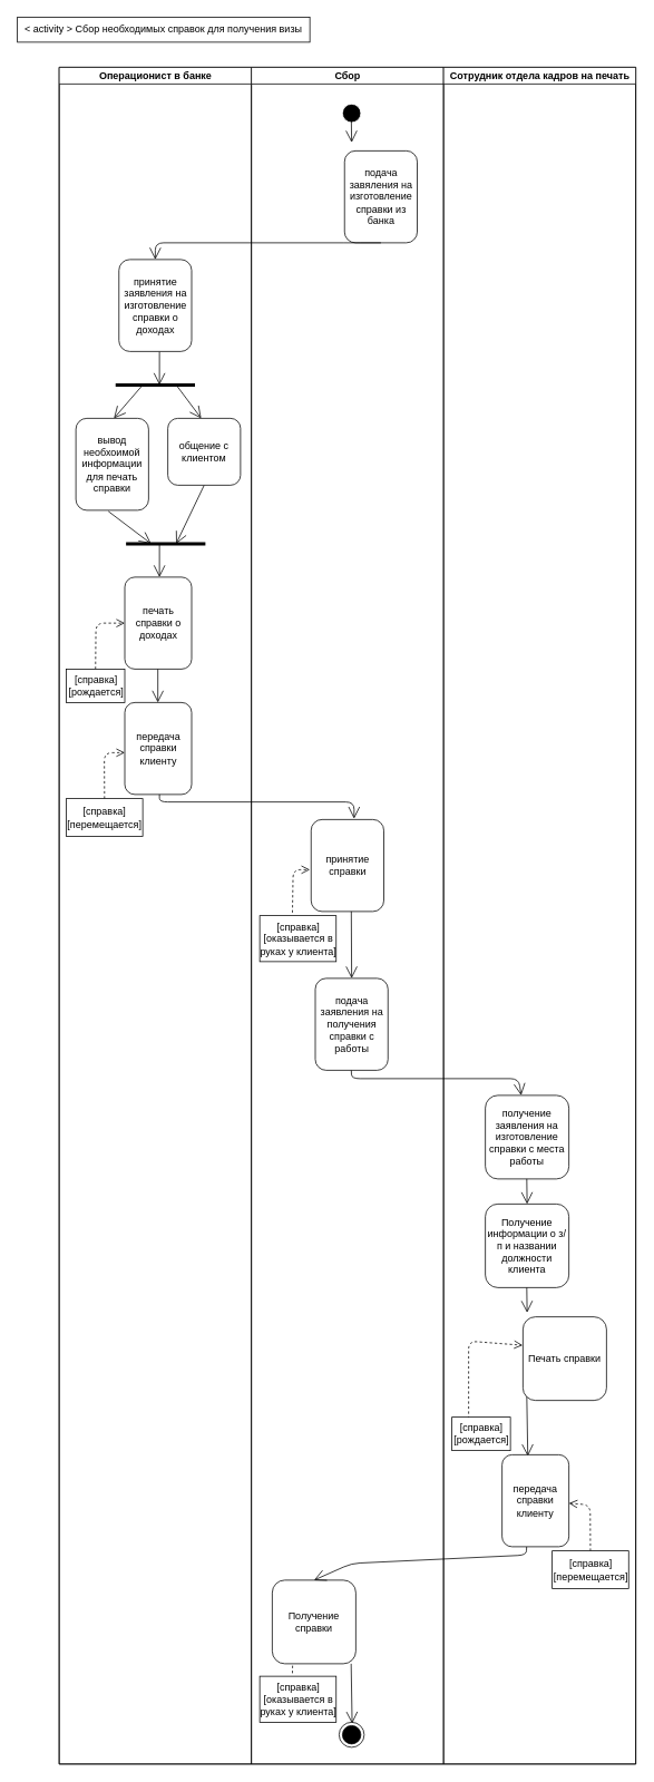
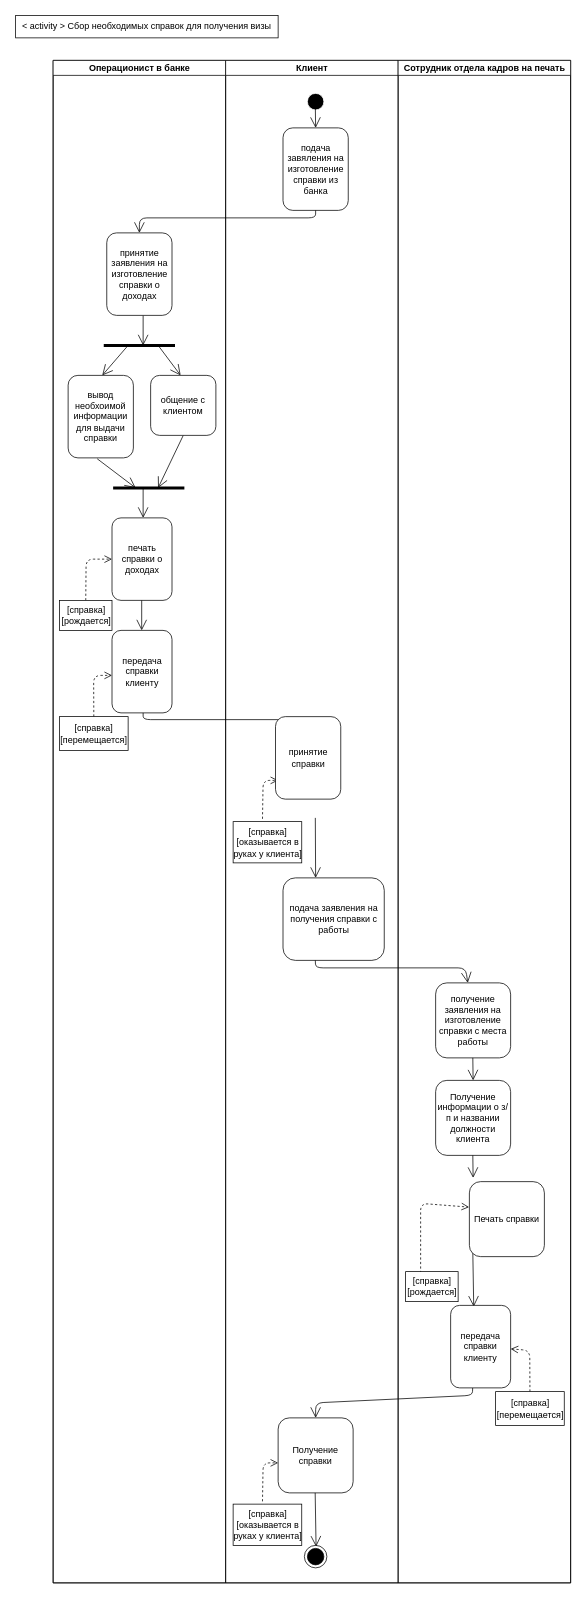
  <mxCell id="0" />
  <mxCell id="1" parent="0" />
  <mxCell id="2" value="&lt;div align=&quot;center&quot;&gt;&amp;lt; activity &amp;gt; Сбор необходимых справок для получения визы&lt;br&gt;&lt;/div&gt;" style="rounded=0;whiteSpace=wrap;html=1;align=center;" parent="1" vertex="1"><mxGeometry x="20" y="20" width="350" height="30" as="geometry" /></mxCell>
  <mxCell id="3" value="" style="endArrow=open;endFill=1;endSize=12;html=1;" edge="1" parent="1"><mxGeometry width="160" relative="1" as="geometry"><mxPoint x="190" y="420" as="sourcePoint" /><mxPoint x="190" y="460" as="targetPoint" /></mxGeometry></mxCell>
  <mxCell id="4" value="" style="endArrow=open;endFill=1;endSize=12;html=1;exitX=0.5;exitY=1;exitDx=0;exitDy=0;" edge="1" parent="1" source="23"><mxGeometry width="160" relative="1" as="geometry"><mxPoint x="-10" y="270" as="sourcePoint" /><mxPoint x="210" y="650" as="targetPoint" /></mxGeometry></mxCell>
  <mxCell id="5" value="" style="endArrow=open;endFill=1;endSize=12;html=1;" edge="1" parent="1"><mxGeometry width="160" relative="1" as="geometry"><mxPoint x="190" y="650" as="sourcePoint" /><mxPoint x="190" y="690" as="targetPoint" /></mxGeometry></mxCell>
  <mxCell id="6" value="" style="swimlane;html=1;childLayout=stackLayout;resizeParent=1;resizeParentMax=0;startSize=0;horizontal=0;horizontalStack=1;" parent="1" vertex="1"><mxGeometry x="70" y="80" width="690" height="2030" as="geometry"><mxRectangle x="230" y="150" width="30" height="50" as="alternateBounds" /></mxGeometry></mxCell>
  <mxCell id="7" value="Операционист в банке" style="swimlane;html=1;startSize=20;" parent="6" vertex="1"><mxGeometry width="230" height="2030" as="geometry" /></mxCell>
  <mxCell id="8" value="" style="html=1;verticalAlign=bottom;endArrow=open;dashed=1;endSize=8;strokeWidth=1;exitX=0.5;exitY=0;exitDx=0;exitDy=0;entryX=0;entryY=0.5;entryDx=0;entryDy=0;" edge="1" parent="7" source="9" target="19"><mxGeometry relative="1" as="geometry"><mxPoint x="30" y="870" as="sourcePoint" /><mxPoint x="-50" y="870" as="targetPoint" /><Array as="points"><mxPoint x="44" y="665" /></Array></mxGeometry></mxCell>
  <mxCell id="9" value="[справка]&lt;br&gt;[рождается]" style="html=1;strokeWidth=1;" vertex="1" parent="7"><mxGeometry x="8.5" y="720" width="70" height="40" as="geometry" /></mxCell>
  <mxCell id="10" value="" style="html=1;verticalAlign=bottom;endArrow=open;dashed=1;endSize=8;strokeWidth=1;exitX=0.5;exitY=0;exitDx=0;exitDy=0;entryX=0;entryY=0.5;entryDx=0;entryDy=0;" edge="1" parent="7" source="11"><mxGeometry relative="1" as="geometry"><mxPoint x="-100" y="875" as="sourcePoint" /><mxPoint x="78.5" y="820" as="targetPoint" /><Array as="points"><mxPoint x="54" y="820" /></Array></mxGeometry></mxCell>
  <mxCell id="11" value="[справка]&lt;br&gt;[перемещается]" style="html=1;strokeWidth=1;" vertex="1" parent="7"><mxGeometry x="8.5" y="875" width="91.5" height="45" as="geometry" /></mxCell>
- <mxCell id="12" value="вывод необхоимой информации для печать справки" style="shape=ext;rounded=1;html=1;whiteSpace=wrap;" vertex="1" parent="7"><mxGeometry x="20" y="420" width="87" height="110" as="geometry" /></mxCell>
+ <mxCell id="12" value="вывод необхоимой информации для выдачи справки" style="shape=ext;rounded=1;html=1;whiteSpace=wrap;" vertex="1" parent="7"><mxGeometry x="20" y="420" width="87" height="110" as="geometry" /></mxCell>
  <mxCell id="13" value="" style="endArrow=none;html=1;strokeWidth=4;" edge="1" parent="7"><mxGeometry width="50" height="50" relative="1" as="geometry"><mxPoint x="67.5" y="380" as="sourcePoint" /><mxPoint x="162.5" y="380" as="targetPoint" /></mxGeometry></mxCell>
  <mxCell id="14" value="" style="endArrow=none;html=1;strokeWidth=4;" edge="1" parent="7"><mxGeometry width="50" height="50" relative="1" as="geometry"><mxPoint x="80" y="570" as="sourcePoint" /><mxPoint x="175" y="570" as="targetPoint" /></mxGeometry></mxCell>
  <mxCell id="15" value="принятие заявления на изготовление справки о доходах" style="shape=ext;rounded=1;html=1;whiteSpace=wrap;" vertex="1" parent="7"><mxGeometry x="71.5" y="230" width="87" height="110" as="geometry" /></mxCell>
  <mxCell id="16" value="" style="endArrow=open;endFill=1;endSize=12;html=1;" edge="1" parent="7"><mxGeometry width="160" relative="1" as="geometry"><mxPoint x="100" y="380" as="sourcePoint" /><mxPoint x="65.5" y="420" as="targetPoint" /></mxGeometry></mxCell>
  <mxCell id="17" value="" style="endArrow=open;endFill=1;endSize=12;html=1;entryX=0.5;entryY=0;entryDx=0;entryDy=0;" edge="1" parent="7"><mxGeometry width="160" relative="1" as="geometry"><mxPoint x="140" y="380" as="sourcePoint" /><mxPoint x="170" y="420" as="targetPoint" /></mxGeometry></mxCell>
  <mxCell id="18" value="" style="endArrow=open;endFill=1;endSize=12;html=1;exitX=0.446;exitY=1.011;exitDx=0;exitDy=0;exitPerimeter=0;" edge="1" parent="7" source="12"><mxGeometry width="160" relative="1" as="geometry"><mxPoint x="107" y="650" as="sourcePoint" /><mxPoint x="110" y="570" as="targetPoint" /></mxGeometry></mxCell>
  <mxCell id="19" value="печать справки о доходах" style="shape=ext;rounded=1;html=1;whiteSpace=wrap;" vertex="1" parent="7"><mxGeometry x="78.5" y="610" width="80" height="110" as="geometry" /></mxCell>
  <mxCell id="20" value="" style="endArrow=open;endFill=1;endSize=12;html=1;" edge="1" parent="7"><mxGeometry width="160" relative="1" as="geometry"><mxPoint x="118.1" y="720" as="sourcePoint" /><mxPoint x="118.1" y="760" as="targetPoint" /></mxGeometry></mxCell>
  <mxCell id="21" value="передача справки клиенту" style="shape=ext;rounded=1;html=1;whiteSpace=wrap;" vertex="1" parent="7"><mxGeometry x="78.5" y="760" width="80" height="110" as="geometry" /></mxCell>
  <mxCell id="22" value="" style="endArrow=open;endFill=1;endSize=12;html=1;" edge="1" parent="7"><mxGeometry width="160" relative="1" as="geometry"><mxPoint x="120" y="870" as="sourcePoint" /><mxPoint x="352.9" y="899" as="targetPoint" /><Array as="points"><mxPoint x="120" y="879" /><mxPoint x="353" y="879" /></Array></mxGeometry></mxCell>
  <mxCell id="23" value="общение с клиентом" style="shape=ext;rounded=1;html=1;whiteSpace=wrap;" vertex="1" parent="7"><mxGeometry x="130" y="420" width="87" height="80" as="geometry" /></mxCell>
- <mxCell id="24" value="Сбор" style="swimlane;html=1;startSize=20;" parent="6" vertex="1"><mxGeometry x="230" width="230" height="2030" as="geometry" /></mxCell>
+ <mxCell id="24" value="Клиент" style="swimlane;html=1;startSize=20;" parent="6" vertex="1"><mxGeometry x="230" width="230" height="2030" as="geometry" /></mxCell>
  <mxCell id="25" value="" style="html=1;verticalAlign=bottom;endArrow=open;dashed=1;endSize=8;strokeWidth=1;exitX=0.428;exitY=-0.067;exitDx=0;exitDy=0;exitPerimeter=0;" edge="1" parent="24" source="28"><mxGeometry relative="1" as="geometry"><mxPoint x="-228.5" y="865" as="sourcePoint" /><mxPoint x="70" y="960" as="targetPoint" /><Array as="points"><mxPoint x="50" y="960" /></Array></mxGeometry></mxCell>
  <mxCell id="26" value="" style="html=1;verticalAlign=bottom;endArrow=open;dashed=1;endSize=8;strokeWidth=1;exitX=0.428;exitY=-0.067;exitDx=0;exitDy=0;exitPerimeter=0;" edge="1" parent="24" source="27"><mxGeometry relative="1" as="geometry"><mxPoint x="-588.5" y="1625" as="sourcePoint" /><mxPoint x="70" y="1870" as="targetPoint" /><Array as="points"><mxPoint x="50" y="1870" /></Array></mxGeometry></mxCell>
  <mxCell id="27" value="[справка]&lt;br&gt;&lt;div&gt;[оказывается в&lt;/div&gt;&lt;div&gt;руках у клиента]&lt;/div&gt;" style="html=1;strokeWidth=1;" vertex="1" parent="24"><mxGeometry x="10" y="1925" width="91.5" height="55" as="geometry" /></mxCell>
  <mxCell id="28" value="[справка]&lt;br&gt;&lt;div&gt;[оказывается в&lt;/div&gt;&lt;div&gt;руках у клиента]&lt;/div&gt;" style="html=1;strokeWidth=1;" vertex="1" parent="24"><mxGeometry x="10" y="1015" width="91.5" height="55" as="geometry" /></mxCell>
- <mxCell id="29" value="принятие справки" style="shape=ext;rounded=1;html=1;whiteSpace=wrap;" vertex="1" parent="24"><mxGeometry x="71.5" y="900" width="87" height="110" as="geometry" /></mxCell>
+ <mxCell id="29" value="принятие справки" style="shape=ext;rounded=1;html=1;whiteSpace=wrap;" vertex="1" parent="24"><mxGeometry x="66.5" y="875" width="87" height="110" as="geometry" /></mxCell>
  <mxCell id="30" value="" style="endArrow=open;endFill=1;endSize=12;html=1;" edge="1" parent="24"><mxGeometry width="160" relative="1" as="geometry"><mxPoint x="119.6" y="1010" as="sourcePoint" /><mxPoint x="120" y="1090" as="targetPoint" /></mxGeometry></mxCell>
  <mxCell id="31" value="" style="ellipse;html=1;shape=endState;fillColor=#000000;strokeColor=#000000;" vertex="1" parent="24"><mxGeometry x="105" y="1980" width="30" height="30" as="geometry" /></mxCell>
- <mxCell id="32" value="подача завяления на изготовление справки из банка" style="shape=ext;rounded=1;html=1;whiteSpace=wrap;" vertex="1" parent="24"><mxGeometry x="111.5" y="100" width="87" height="110" as="geometry" /></mxCell>
+ <mxCell id="32" value="подача завяления на изготовление справки из банка" style="shape=ext;rounded=1;html=1;whiteSpace=wrap;" vertex="1" parent="24"><mxGeometry x="76.5" y="90" width="87" height="110" as="geometry" /></mxCell>
  <mxCell id="33" value="" style="ellipse;html=1;shape=endState;fillColor=#000000;strokeColor=#FFFFFF;" vertex="1" parent="24"><mxGeometry x="105" y="40" width="30" height="30" as="geometry" /></mxCell>
  <mxCell id="34" value="" style="endArrow=open;endFill=1;endSize=12;html=1;" edge="1" parent="24"><mxGeometry width="160" relative="1" as="geometry"><mxPoint x="119.6" y="60" as="sourcePoint" /><mxPoint x="120" y="90" as="targetPoint" /></mxGeometry></mxCell>
- <mxCell id="35" value="подача заявления на получения справки с работы" style="shape=ext;rounded=1;html=1;whiteSpace=wrap;" vertex="1" parent="24"><mxGeometry x="76.5" y="1090" width="87" height="110" as="geometry" /></mxCell>
+ <mxCell id="35" value="подача заявления на получения справки с работы" style="shape=ext;rounded=1;html=1;whiteSpace=wrap;" vertex="1" parent="24"><mxGeometry x="76.5" y="1090" width="135" height="110" as="geometry" /></mxCell>
  <mxCell id="36" value="" style="endArrow=open;endFill=1;endSize=12;html=1;" edge="1" parent="24" target="47"><mxGeometry width="160" relative="1" as="geometry"><mxPoint x="119.6" y="1200" as="sourcePoint" /><mxPoint x="120" y="1280" as="targetPoint" /><Array as="points"><mxPoint x="120" y="1210" /><mxPoint x="320" y="1210" /></Array></mxGeometry></mxCell>
- <mxCell id="37" value="Получение справки" style="shape=ext;rounded=1;html=1;whiteSpace=wrap;" vertex="1" parent="24"><mxGeometry x="25" y="1810" width="100" height="100" as="geometry" /></mxCell>
+ <mxCell id="37" value="Получение справки" style="shape=ext;rounded=1;html=1;whiteSpace=wrap;" vertex="1" parent="24"><mxGeometry x="70" y="1810" width="100" height="100" as="geometry" /></mxCell>
  <mxCell id="38" value="" style="endArrow=open;endFill=1;endSize=12;html=1;entryX=0.385;entryY=0.015;entryDx=0;entryDy=0;entryPerimeter=0;" edge="1" parent="24"><mxGeometry width="160" relative="1" as="geometry"><mxPoint x="119.4" y="1910" as="sourcePoint" /><mxPoint x="120.6" y="1981.65" as="targetPoint" /></mxGeometry></mxCell>
  <mxCell id="39" value="Сотрудник отдела кадров на печать" style="swimlane;html=1;startSize=20;" parent="6" vertex="1"><mxGeometry x="460" width="230" height="2030" as="geometry" /></mxCell>
  <mxCell id="40" value="" style="html=1;verticalAlign=bottom;endArrow=open;dashed=1;endSize=8;strokeWidth=1;entryX=-0.004;entryY=0.34;entryDx=0;entryDy=0;entryPerimeter=0;" edge="1" parent="39" target="50"><mxGeometry relative="1" as="geometry"><mxPoint x="30" y="1617" as="sourcePoint" /><mxPoint x="80" y="1560" as="targetPoint" /><Array as="points"><mxPoint x="30" y="1524" /></Array></mxGeometry></mxCell>
  <mxCell id="41" value="[справка]&lt;br&gt;[рождается]" style="html=1;strokeWidth=1;" vertex="1" parent="39"><mxGeometry x="10" y="1615" width="70" height="40" as="geometry" /></mxCell>
  <mxCell id="42" value="" style="html=1;verticalAlign=bottom;endArrow=open;dashed=1;endSize=8;strokeWidth=1;exitX=0.5;exitY=0;exitDx=0;exitDy=0;" edge="1" parent="39" source="51" target="45"><mxGeometry relative="1" as="geometry"><mxPoint x="-108.5" y="1625" as="sourcePoint" /><mxPoint x="200" y="1720" as="targetPoint" /><Array as="points"><mxPoint x="175.5" y="1720" /></Array></mxGeometry></mxCell>
  <mxCell id="43" value="" style="endArrow=open;endFill=1;endSize=12;html=1;entryX=0.385;entryY=0.015;entryDx=0;entryDy=0;entryPerimeter=0;" edge="1" parent="39" target="45"><mxGeometry width="160" relative="1" as="geometry"><mxPoint x="99.6" y="1590" as="sourcePoint" /><mxPoint x="98" y="1658" as="targetPoint" /></mxGeometry></mxCell>
  <mxCell id="44" value="" style="endArrow=open;endFill=1;endSize=12;html=1;entryX=0.5;entryY=0;entryDx=0;entryDy=0;" edge="1" parent="39" target="37"><mxGeometry width="160" relative="1" as="geometry"><mxPoint x="99.4" y="1770" as="sourcePoint" /><mxPoint x="100.6" y="1841.65" as="targetPoint" /><Array as="points"><mxPoint x="99" y="1780" /><mxPoint x="-110" y="1790" /></Array></mxGeometry></mxCell>
  <mxCell id="45" value="передача справки клиенту" style="shape=ext;rounded=1;html=1;whiteSpace=wrap;" vertex="1" parent="39"><mxGeometry x="70" y="1660" width="80" height="110" as="geometry" /></mxCell>
  <mxCell id="46" value="Получение информации о з/п и названии должности клиента" style="shape=ext;rounded=1;html=1;whiteSpace=wrap;" vertex="1" parent="39"><mxGeometry x="50" y="1360" width="100" height="100" as="geometry" /></mxCell>
  <mxCell id="47" value="получение заявления на изготовление справки с места работы" style="shape=ext;rounded=1;html=1;whiteSpace=wrap;" vertex="1" parent="39"><mxGeometry x="50" y="1230" width="100" height="100" as="geometry" /></mxCell>
  <mxCell id="48" value="" style="endArrow=open;endFill=1;endSize=12;html=1;" edge="1" parent="39"><mxGeometry width="160" relative="1" as="geometry"><mxPoint x="99.6" y="1330" as="sourcePoint" /><mxPoint x="100" y="1360" as="targetPoint" /></mxGeometry></mxCell>
  <mxCell id="49" value="" style="endArrow=open;endFill=1;endSize=12;html=1;" edge="1" parent="39"><mxGeometry width="160" relative="1" as="geometry"><mxPoint x="99.6" y="1460" as="sourcePoint" /><mxPoint x="100" y="1490" as="targetPoint" /></mxGeometry></mxCell>
  <mxCell id="50" value="Печать справки" style="shape=ext;rounded=1;html=1;whiteSpace=wrap;" vertex="1" parent="39"><mxGeometry x="95" y="1495" width="100" height="100" as="geometry" /></mxCell>
  <mxCell id="51" value="[справка]&lt;br&gt;[перемещается]" style="html=1;strokeWidth=1;" vertex="1" parent="39"><mxGeometry x="130" y="1775" width="91.5" height="45" as="geometry" /></mxCell>
  <mxCell id="52" value="" style="endArrow=open;endFill=1;endSize=12;html=1;entryX=0.5;entryY=0;entryDx=0;entryDy=0;exitX=0.5;exitY=1;exitDx=0;exitDy=0;" edge="1" parent="6" source="32" target="15"><mxGeometry width="160" relative="1" as="geometry"><mxPoint x="100" y="180" as="sourcePoint" /><mxPoint x="-60" y="130" as="targetPoint" /><Array as="points"><mxPoint x="350" y="210" /><mxPoint x="115" y="210" /></Array></mxGeometry></mxCell>
